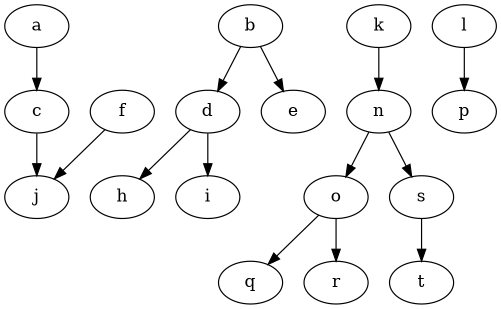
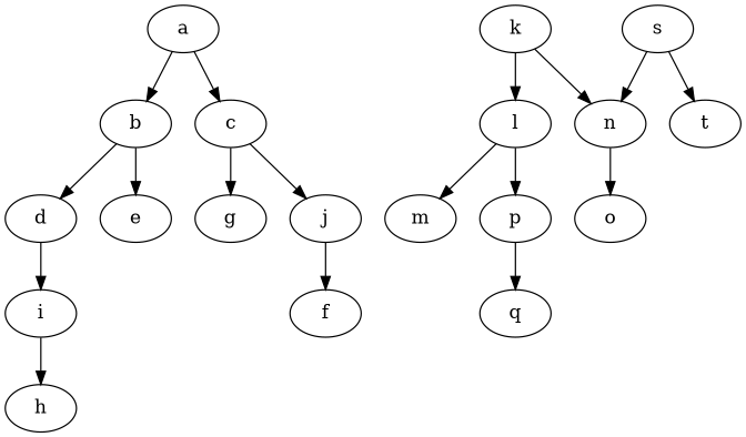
  digraph {
    a
    b
    c
    d
    e
+   g
    j
    h
    i
    f
    k
    l
    n
+   m
    p
    o
    s
    q
-   r
    t
+   a -> b
    a -> c
    b -> d
    b -> e
+   c -> g
    c -> j
-   d -> h
+   i -> h
    d -> i
-   f -> j
+   j -> f
+   k -> l
    k -> n
+   l -> m
    l -> p
    n -> o
-   n -> s
-   o -> q
-   o -> r
+   s -> n
+   p -> q
    s -> t
  }
